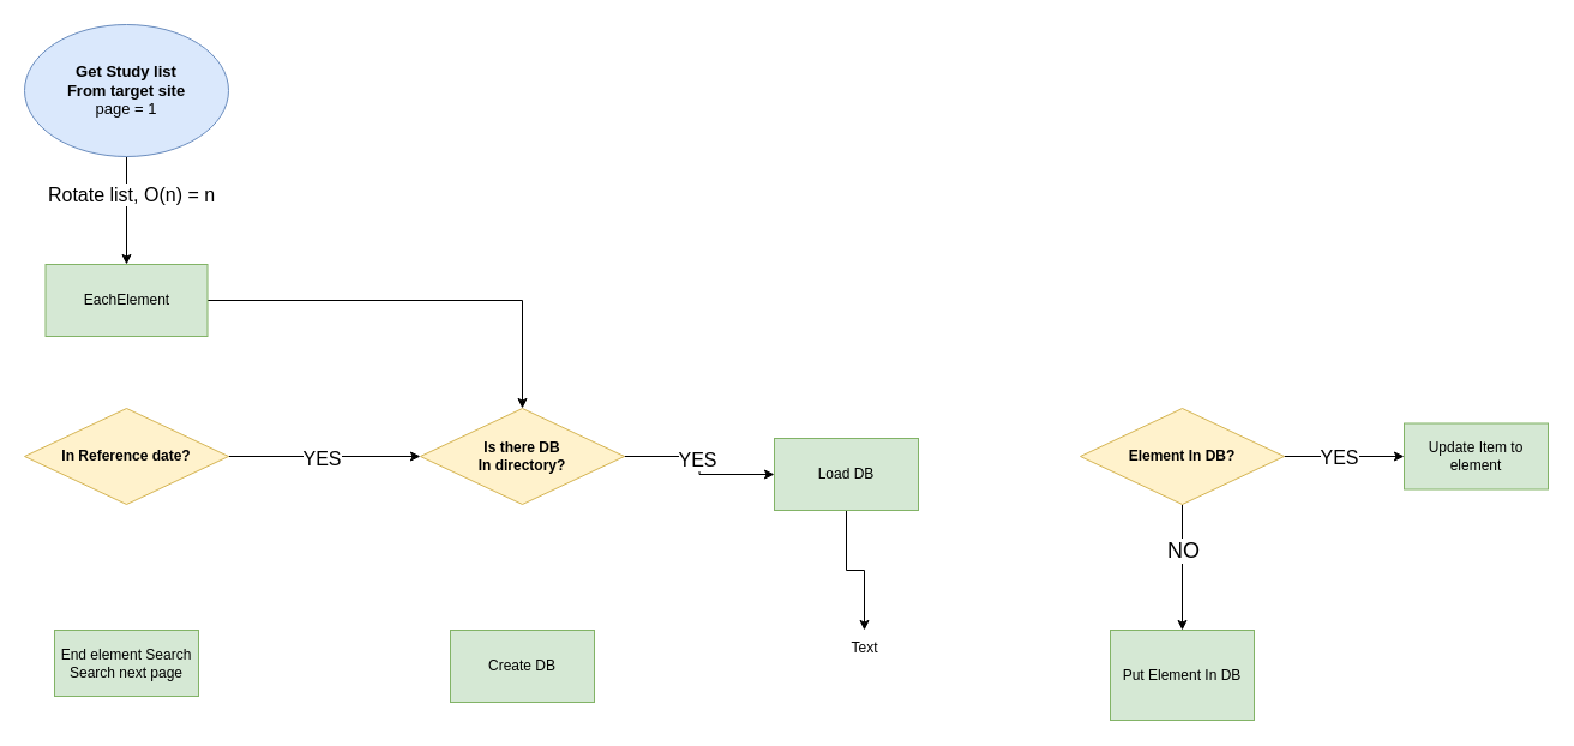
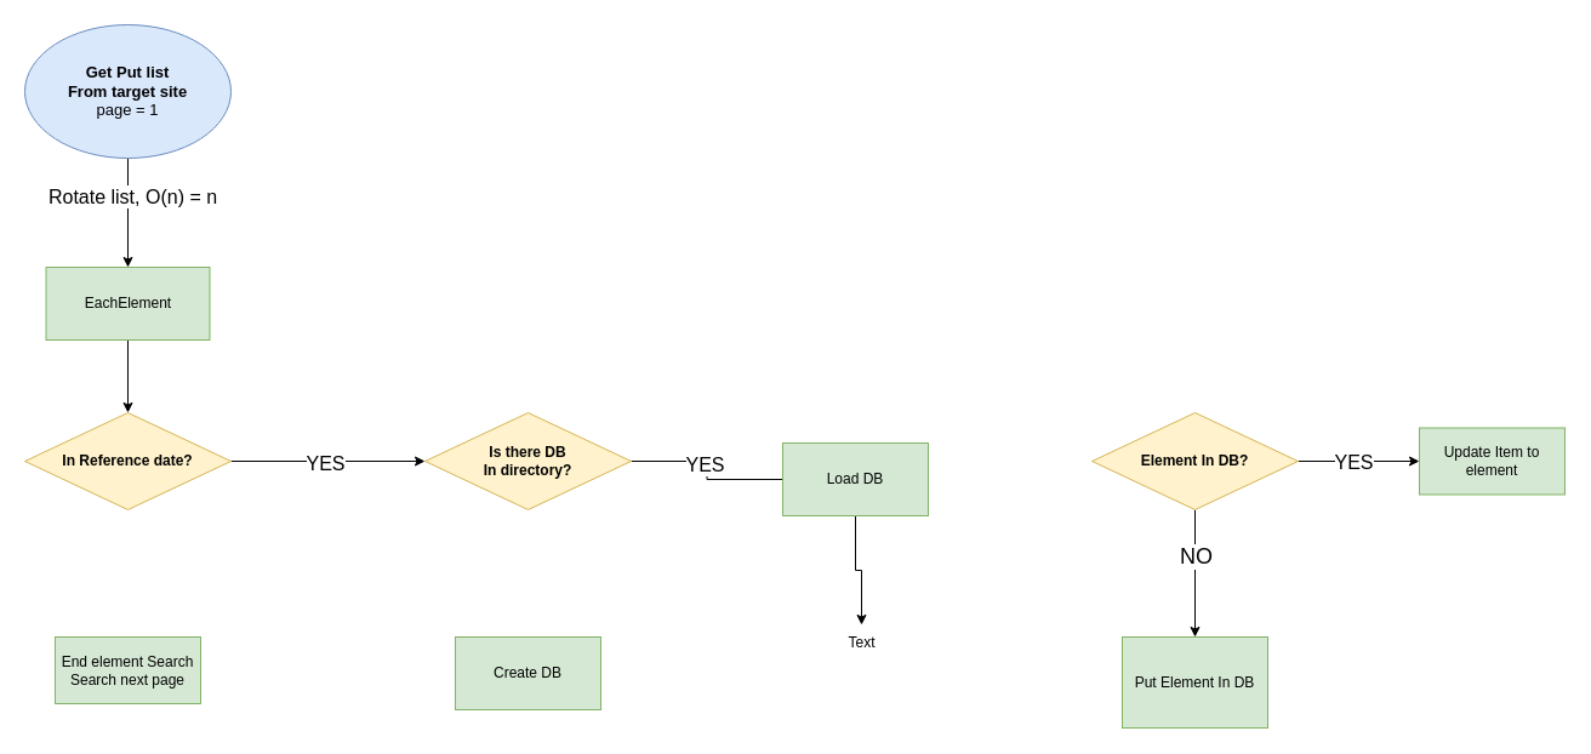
  <mxCell id="0" />
  <mxCell id="1" parent="0" />
  <mxCell id="2" style="edgeStyle=orthogonalEdgeStyle;rounded=0;orthogonalLoop=1;jettySize=auto;html=1;entryX=0.5;entryY=0;entryDx=0;entryDy=0;" parent="1" source="4" target="9" edge="1"><mxGeometry relative="1" as="geometry"><mxPoint x="105" y="200" as="targetPoint" /></mxGeometry></mxCell>
  <mxCell id="3" value="&lt;font style=&quot;font-size: 16px;&quot;&gt;Rotate list, O(n) = n&lt;/font&gt;" style="edgeLabel;html=1;align=center;verticalAlign=middle;resizable=0;points=[];" parent="2" vertex="1" connectable="0"><mxGeometry x="-0.32" y="3" relative="1" as="geometry"><mxPoint as="offset" /></mxGeometry></mxCell>
- <mxCell id="4" value="&lt;span style=&quot;font-size: 13px;&quot;&gt;&lt;b&gt;Get Study list&lt;/b&gt;&lt;/span&gt;&lt;div&gt;&lt;span style=&quot;font-size: 13px;&quot;&gt;&lt;b&gt;From target site&lt;br&gt;&lt;/b&gt;&lt;/span&gt;&lt;div&gt;&lt;span style=&quot;font-size: 13px; background-color: initial;&quot;&gt;page = 1&lt;/span&gt;&lt;/div&gt;&lt;/div&gt;" style="ellipse;whiteSpace=wrap;html=1;fillColor=#dae8fc;strokeColor=#6c8ebf;" parent="1" vertex="1"><mxGeometry x="20" y="20" width="170" height="110" as="geometry" /></mxCell>
+ <mxCell id="4" value="&lt;span style=&quot;font-size: 13px;&quot;&gt;&lt;b&gt;Get Put list&lt;/b&gt;&lt;/span&gt;&lt;div&gt;&lt;span style=&quot;font-size: 13px;&quot;&gt;&lt;b&gt;From target site&lt;br&gt;&lt;/b&gt;&lt;/span&gt;&lt;div&gt;&lt;span style=&quot;font-size: 13px; background-color: initial;&quot;&gt;page = 1&lt;/span&gt;&lt;/div&gt;&lt;/div&gt;" style="ellipse;whiteSpace=wrap;html=1;fillColor=#dae8fc;strokeColor=#6c8ebf;" parent="1" vertex="1"><mxGeometry x="20" y="20" width="170" height="110" as="geometry" /></mxCell>
  <mxCell id="5" value="" style="edgeStyle=orthogonalEdgeStyle;rounded=0;orthogonalLoop=1;jettySize=auto;html=1;entryX=0;entryY=0.5;entryDx=0;entryDy=0;" edge="1" parent="1" source="7" target="20"><mxGeometry relative="1" as="geometry"><mxPoint x="315" y="380" as="targetPoint" /></mxGeometry></mxCell>
  <mxCell id="6" value="&lt;font style=&quot;font-size: 16px;&quot;&gt;YES&lt;/font&gt;" style="edgeLabel;html=1;align=center;verticalAlign=middle;resizable=0;points=[];" vertex="1" connectable="0" parent="5"><mxGeometry x="-0.037" y="-1" relative="1" as="geometry"><mxPoint as="offset" /></mxGeometry></mxCell>
  <mxCell id="7" value="&lt;b&gt;In Reference date?&lt;/b&gt;" style="rhombus;whiteSpace=wrap;html=1;fillColor=#fff2cc;strokeColor=#d6b656;" parent="1" vertex="1"><mxGeometry x="20" y="340" width="170" height="80" as="geometry" /></mxCell>
- <mxCell id="8" style="edgeStyle=orthogonalEdgeStyle;rounded=0;orthogonalLoop=1;jettySize=auto;html=1;" parent="1" source="9" target="20" edge="1"><mxGeometry relative="1" as="geometry"><mxPoint x="105" y="400" as="targetPoint" /></mxGeometry></mxCell>
+ <mxCell id="8" style="edgeStyle=orthogonalEdgeStyle;rounded=0;orthogonalLoop=1;jettySize=auto;html=1;entryX=0.5;entryY=0;entryDx=0;entryDy=0;" parent="1" source="9" target="7" edge="1"><mxGeometry relative="1" as="geometry"><mxPoint x="105" y="400" as="targetPoint" /></mxGeometry></mxCell>
  <mxCell id="9" value="EachElement" style="whiteSpace=wrap;html=1;fillColor=#d5e8d4;strokeColor=#82b366;" parent="1" vertex="1"><mxGeometry x="37.5" y="220" width="135" height="60" as="geometry" /></mxCell>
  <mxCell id="10" value="End element Search&lt;div&gt;Search next page&lt;/div&gt;" style="whiteSpace=wrap;html=1;fillColor=#d5e8d4;strokeColor=#82b366;" parent="1" vertex="1"><mxGeometry x="45" y="525" width="120" height="55" as="geometry" /></mxCell>
  <mxCell id="11" value="" style="edgeStyle=orthogonalEdgeStyle;rounded=0;orthogonalLoop=1;jettySize=auto;html=1;entryX=0.5;entryY=0;entryDx=0;entryDy=0;" parent="1" source="15" target="16" edge="1"><mxGeometry relative="1" as="geometry"><Array as="points" /><mxPoint x="990" y="570" as="targetPoint" /></mxGeometry></mxCell>
  <mxCell id="12" value="NO" style="edgeLabel;html=1;align=center;verticalAlign=middle;resizable=0;points=[];fontSize=18;fontStyle=0" parent="11" vertex="1" connectable="0"><mxGeometry x="-0.02" relative="1" as="geometry"><mxPoint y="-13" as="offset" /></mxGeometry></mxCell>
  <mxCell id="13" value="" style="edgeStyle=orthogonalEdgeStyle;rounded=0;orthogonalLoop=1;jettySize=auto;html=1;entryX=0;entryY=0.5;entryDx=0;entryDy=0;" parent="1" source="15" edge="1"><mxGeometry relative="1" as="geometry"><mxPoint x="1170" y="380" as="targetPoint" /></mxGeometry></mxCell>
  <mxCell id="14" value="&lt;font style=&quot;font-size: 16px;&quot;&gt;YES&lt;/font&gt;" style="edgeLabel;html=1;align=center;verticalAlign=middle;resizable=0;points=[];" parent="13" vertex="1" connectable="0"><mxGeometry x="-0.022" y="1" relative="1" as="geometry"><mxPoint x="-4" y="1" as="offset" /></mxGeometry></mxCell>
  <mxCell id="15" value="&lt;b&gt;Element In DB?&lt;/b&gt;" style="rhombus;whiteSpace=wrap;html=1;fillColor=#fff2cc;strokeColor=#d6b656;" parent="1" vertex="1"><mxGeometry x="900" y="340" width="170" height="80" as="geometry" /></mxCell>
  <mxCell id="16" value="Put Element In DB" style="whiteSpace=wrap;html=1;fillColor=#d5e8d4;strokeColor=#82b366;" parent="1" vertex="1"><mxGeometry x="925" y="525" width="120" height="75" as="geometry" /></mxCell>
  <mxCell id="17" value="Update Item to element" style="whiteSpace=wrap;html=1;fillColor=#d5e8d4;strokeColor=#82b366;" parent="1" vertex="1"><mxGeometry x="1170" y="352.5" width="120" height="55" as="geometry" /></mxCell>
- <mxCell id="18" value="" style="edgeStyle=orthogonalEdgeStyle;rounded=0;orthogonalLoop=1;jettySize=auto;html=1;" edge="1" parent="1" source="20" target="23"><mxGeometry relative="1" as="geometry" /></mxCell>
+ <mxCell id="18" value="" style="edgeStyle=orthogonalEdgeStyle;rounded=0;orthogonalLoop=1;jettySize=auto;html=1;endArrow=none;" edge="1" parent="1" source="20" target="23"><mxGeometry relative="1" as="geometry" /></mxCell>
  <mxCell id="19" value="&lt;font style=&quot;font-size: 16px;&quot;&gt;YES&lt;/font&gt;" style="edgeLabel;html=1;align=center;verticalAlign=middle;resizable=0;points=[];" vertex="1" connectable="0" parent="18"><mxGeometry x="-0.073" y="-2" relative="1" as="geometry"><mxPoint as="offset" /></mxGeometry></mxCell>
  <mxCell id="20" value="&lt;b&gt;Is there DB&lt;/b&gt;&lt;div&gt;&lt;b&gt;In directory?&lt;/b&gt;&lt;/div&gt;" style="rhombus;whiteSpace=wrap;html=1;fillColor=#fff2cc;strokeColor=#d6b656;" vertex="1" parent="1"><mxGeometry x="350" y="340" width="170" height="80" as="geometry" /></mxCell>
  <mxCell id="21" value="Create DB" style="whiteSpace=wrap;html=1;fillColor=#d5e8d4;strokeColor=#82b366;" vertex="1" parent="1"><mxGeometry x="375" y="525" width="120" height="60" as="geometry" /></mxCell>
  <mxCell id="22" style="edgeStyle=orthogonalEdgeStyle;rounded=0;orthogonalLoop=1;jettySize=auto;html=1;" edge="1" parent="1" source="23" target="24"><mxGeometry relative="1" as="geometry" /></mxCell>
  <mxCell id="23" value="Load DB" style="whiteSpace=wrap;html=1;fillColor=#d5e8d4;strokeColor=#82b366;" vertex="1" parent="1"><mxGeometry x="645" y="365" width="120" height="60" as="geometry" /></mxCell>
- <mxCell id="24" value="Text" style="text;html=1;align=center;verticalAlign=middle;resizable=0;points=[];autosize=1;strokeColor=none;fillColor=none;" vertex="1" parent="1"><mxGeometry x="695" y="525" width="50" height="30" as="geometry" /></mxCell>
+ <mxCell id="24" value="Text" style="text;html=1;align=center;verticalAlign=middle;resizable=0;points=[];autosize=1;strokeColor=none;fillColor=none;" vertex="1" parent="1"><mxGeometry x="685" y="515" width="50" height="30" as="geometry" /></mxCell>
